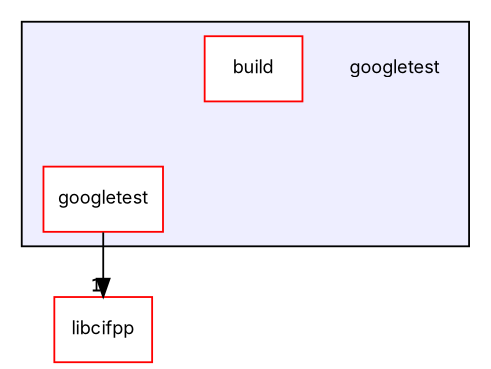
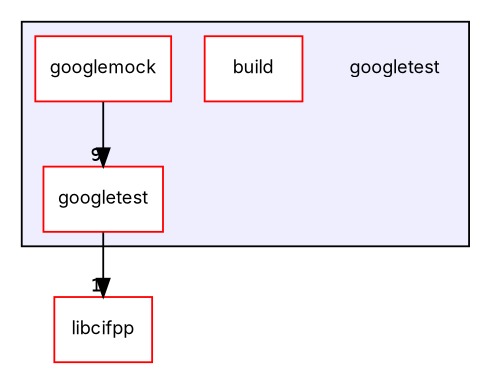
  digraph {
    compound=true
    fontname=Inter
    node [fontname=Inter fontsize=10 shape=box color=red fillcolor=white style=filled]
    edge [labeldistance=1.5 labelfontname=Helvetica labelfontsize=10 fontname=Inter]
    n1 [label=googletest shape=plaintext color="" fillcolor="" style=""]
    n2 [label=build]
+   n3 [label=googlemock]
    n4 [label=googletest]
    n5 [label=libcifpp]
    subgraph cluster_1 {
      bgcolor="#eeeeff"
      pencolor=black
      n1
      n2
+     n3
      n4
    }
+   n3 -> n4 [headlabel=9]
    n4 -> n5 [headlabel=1]
  }
